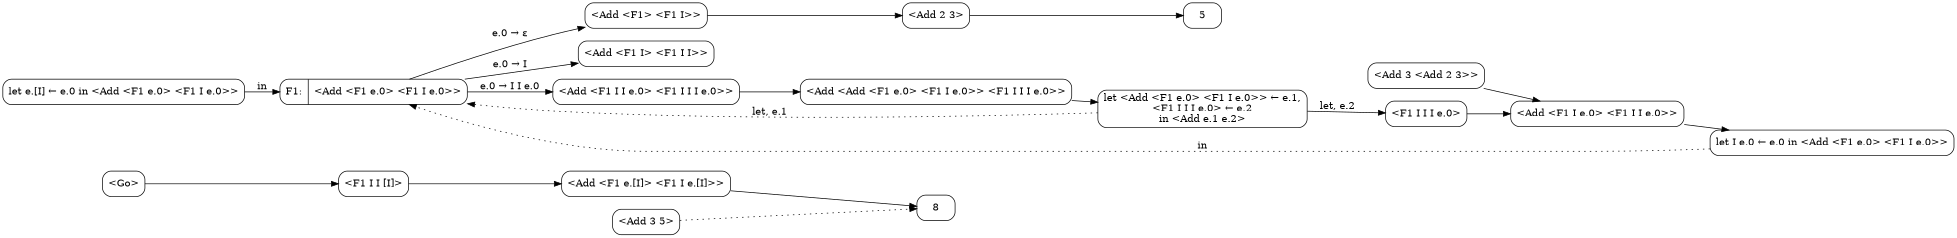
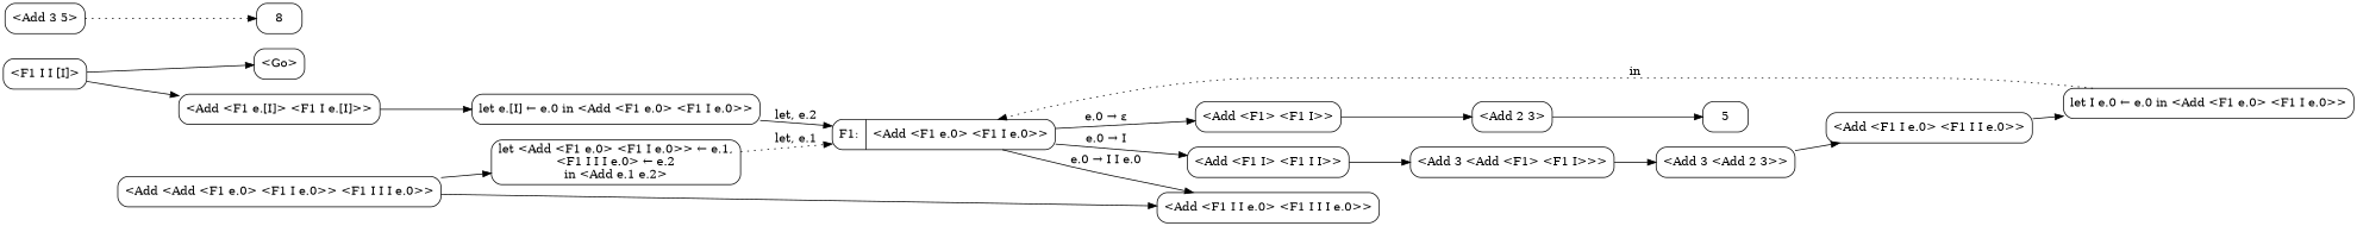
  digraph {
    rankdir=LR
    node [shape=box style=rounded]
    n1 [label="<Go>"]
    n2 [label="<F1 I I [I]>"]
    n3 [label="<Add <F1 e.[I]> <F1 I e.[I]>>"]
    n4 [label="let e.[I] ← e.0 in <Add <F1 e.0> <F1 I e.0>>"]
    n5 [label="{F1:|\<Add \<F1 e.0\> \<F1 I e.0\>\>}" shape=record]
    n6 [label="<Add <F1> <F1 I>>"]
    n7 [label="<Add <F1 I> <F1 I I>>"]
    n8 [label="<Add <F1 I I e.0> <F1 I I I e.0>>"]
    n9 [label="<Add 2 3>"]
+   n10 [label="<Add 3 <Add <F1> <F1 I>>>"]
    n11 [label="<Add <Add <F1 e.0> <F1 I e.0>> <F1 I I I e.0>>"]
    n12 [label=5]
    n13 [label="<Add 3 <Add 2 3>>"]
    n14 [label="<Add <F1 I e.0> <F1 I I e.0>>"]
    n15 [label="<Add 3 5>"]
    n16 [label=8]
    n17 [label="let <Add <F1 e.0> <F1 I e.0>> ← e.1,\n<F1 I I I e.0> ← e.2\nin <Add e.1 e.2>"]
-   n18 [label="<F1 I I I e.0>"]
    n19 [label="let I e.0 ← e.0 in <Add <F1 e.0> <F1 I e.0>>"]
-   n1 -> n2
+   n2 -> n1
    n2 -> n3
-   n3 -> n16
-   n4 -> n5 [label=in]
+   n3 -> n4
+   n4 -> n5 [label="let, e.2"]
    n5 -> n6 [label="e.0 → ε"]
    n5 -> n7 [label="e.0 → I"]
    n5 -> n8 [label="e.0 → I I e.0"]
    n6 -> n9
-   n8 -> n11
+   n7 -> n10
+   n11 -> n8
    n9 -> n12
+   n10 -> n13
    n11 -> n17
    n13 -> n14
    n14 -> n19
    n15 -> n16 [style=dotted]
    n17 -> n5 [label="let, e.1" style=dotted]
-   n17 -> n18 [label="let, e.2"]
-   n18 -> n14
    n19 -> n5 [label=in style=dotted]
  }
